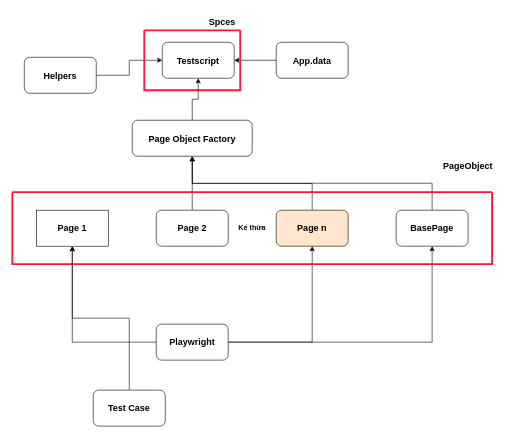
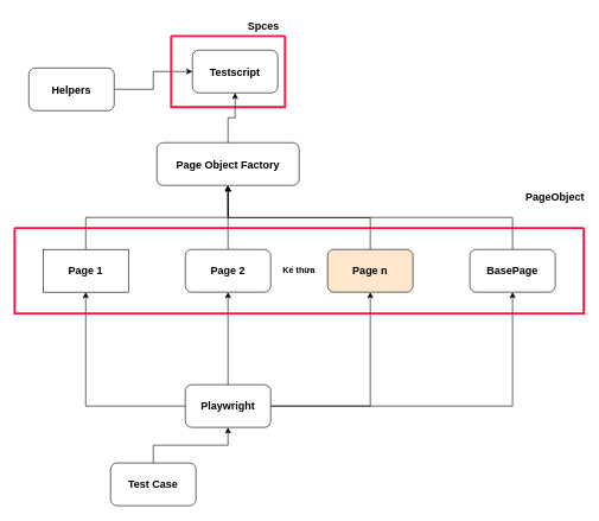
  <mxCell id="0" />
  <mxCell id="1" parent="0" />
+ <mxCell id="2" style="edgeStyle=orthogonalEdgeStyle;rounded=0;orthogonalLoop=1;jettySize=auto;html=1;exitX=0.5;exitY=0;exitDx=0;exitDy=0;entryX=0.5;entryY=1;entryDx=0;entryDy=0;" edge="1" parent="1" source="6" target="12"><mxGeometry relative="1" as="geometry" /></mxCell>
  <mxCell id="3" style="edgeStyle=orthogonalEdgeStyle;rounded=0;orthogonalLoop=1;jettySize=auto;html=1;exitX=1;exitY=0.5;exitDx=0;exitDy=0;entryX=0.5;entryY=1;entryDx=0;entryDy=0;" edge="1" parent="1" source="6" target="8"><mxGeometry relative="1" as="geometry" /></mxCell>
  <mxCell id="4" style="edgeStyle=orthogonalEdgeStyle;rounded=0;orthogonalLoop=1;jettySize=auto;html=1;exitX=1;exitY=0.5;exitDx=0;exitDy=0;entryX=0.5;entryY=1;entryDx=0;entryDy=0;" edge="1" parent="1" source="6" target="16"><mxGeometry relative="1" as="geometry" /></mxCell>
  <mxCell id="5" style="edgeStyle=orthogonalEdgeStyle;rounded=0;orthogonalLoop=1;jettySize=auto;html=1;exitX=0;exitY=0.5;exitDx=0;exitDy=0;entryX=0.5;entryY=1;entryDx=0;entryDy=0;" edge="1" parent="1" source="6" target="14"><mxGeometry relative="1" as="geometry" /></mxCell>
  <mxCell id="6" value="&lt;font style=&quot;font-size: 15px;&quot;&gt;&lt;b&gt;Playwright&lt;/b&gt;&lt;/font&gt;" style="rounded=1;whiteSpace=wrap;html=1;" vertex="1" parent="1"><mxGeometry x="260" y="540" width="120" height="60" as="geometry" /></mxCell>
  <mxCell id="7" style="edgeStyle=orthogonalEdgeStyle;rounded=0;orthogonalLoop=1;jettySize=auto;html=1;exitX=0.5;exitY=0;exitDx=0;exitDy=0;" edge="1" parent="1" source="8"><mxGeometry relative="1" as="geometry"><mxPoint x="320" y="260" as="targetPoint" /></mxGeometry></mxCell>
  <mxCell id="8" value="&lt;b&gt;&lt;font style=&quot;font-size: 15px;&quot;&gt;Page n&lt;/font&gt;&lt;/b&gt;" style="rounded=1;whiteSpace=wrap;html=1;fillColor=#ffe6cc;" vertex="1" parent="1"><mxGeometry x="460" y="350" width="120" height="60" as="geometry" /></mxCell>
  <mxCell id="9" value="&lt;font style=&quot;font-size: 15px;&quot;&gt;&lt;b&gt;Testscript&lt;/b&gt;&lt;/font&gt;" style="rounded=1;whiteSpace=wrap;html=1;" vertex="1" parent="1"><mxGeometry x="270" y="70" width="120" height="60" as="geometry" /></mxCell>
  <mxCell id="10" style="edgeStyle=orthogonalEdgeStyle;rounded=0;orthogonalLoop=1;jettySize=auto;html=1;exitX=0.5;exitY=0;exitDx=0;exitDy=0;" edge="1" parent="1" source="12"><mxGeometry relative="1" as="geometry"><mxPoint x="320.286" y="349.571" as="targetPoint" /></mxGeometry></mxCell>
  <mxCell id="11" style="edgeStyle=orthogonalEdgeStyle;rounded=0;orthogonalLoop=1;jettySize=auto;html=1;exitX=0.5;exitY=0;exitDx=0;exitDy=0;" edge="1" parent="1" source="12"><mxGeometry relative="1" as="geometry"><mxPoint x="320" y="260" as="targetPoint" /></mxGeometry></mxCell>
  <mxCell id="12" value="&lt;b&gt;&lt;font style=&quot;font-size: 15px;&quot;&gt;Page 2&lt;/font&gt;&lt;/b&gt;" style="rounded=1;whiteSpace=wrap;html=1;" vertex="1" parent="1"><mxGeometry x="260" y="350" width="120" height="60" as="geometry" /></mxCell>
+ <mxCell id="13" style="edgeStyle=orthogonalEdgeStyle;rounded=0;orthogonalLoop=1;jettySize=auto;html=1;exitX=0.5;exitY=0;exitDx=0;exitDy=0;entryX=0.5;entryY=1;entryDx=0;entryDy=0;" edge="1" parent="1" source="14" target="27"><mxGeometry relative="1" as="geometry" /></mxCell>
  <mxCell id="14" value="&lt;b&gt;&lt;font style=&quot;font-size: 15px;&quot;&gt;Page 1&lt;/font&gt;&lt;/b&gt;" style="whiteSpace=wrap;html=1;rounded=0;" vertex="1" parent="1"><mxGeometry x="60" y="350" width="120" height="60" as="geometry" /></mxCell>
  <mxCell id="15" style="edgeStyle=orthogonalEdgeStyle;rounded=0;orthogonalLoop=1;jettySize=auto;html=1;exitX=0.5;exitY=0;exitDx=0;exitDy=0;entryX=0.5;entryY=1;entryDx=0;entryDy=0;" edge="1" parent="1" source="16" target="27"><mxGeometry relative="1" as="geometry" /></mxCell>
  <mxCell id="16" value="&lt;b&gt;&lt;font style=&quot;font-size: 15px;&quot;&gt;BasePage&lt;/font&gt;&lt;/b&gt;" style="rounded=1;whiteSpace=wrap;html=1;" vertex="1" parent="1"><mxGeometry x="660" y="350" width="120" height="60" as="geometry" /></mxCell>
  <mxCell id="17" style="edgeStyle=orthogonalEdgeStyle;rounded=0;orthogonalLoop=1;jettySize=auto;html=1;exitX=1;exitY=0.5;exitDx=0;exitDy=0;" edge="1" parent="1" source="18" target="9"><mxGeometry relative="1" as="geometry" /></mxCell>
  <mxCell id="18" value="&lt;b style=&quot;font-size: 15px;&quot;&gt;Helpers&lt;/b&gt;" style="rounded=1;whiteSpace=wrap;html=1;" vertex="1" parent="1"><mxGeometry x="40" y="95" width="120" height="60" as="geometry" /></mxCell>
- <mxCell id="19" style="edgeStyle=orthogonalEdgeStyle;rounded=0;orthogonalLoop=1;jettySize=auto;html=1;exitX=0;exitY=0.5;exitDx=0;exitDy=0;entryX=1;entryY=0.5;entryDx=0;entryDy=0;" edge="1" parent="1" source="20" target="9"><mxGeometry relative="1" as="geometry" /></mxCell>
- <mxCell id="20" value="&lt;b&gt;&lt;font style=&quot;font-size: 15px;&quot;&gt;App.data&lt;/font&gt;&lt;/b&gt;" style="rounded=1;whiteSpace=wrap;html=1;" vertex="1" parent="1"><mxGeometry x="460" y="70" width="120" height="60" as="geometry" /></mxCell>
  <mxCell id="21" value="" style="swimlane;startSize=0;strokeColor=#FF1239;strokeWidth=3;" vertex="1" parent="1"><mxGeometry x="20" y="320" width="800" height="120" as="geometry" /></mxCell>
  <mxCell id="22" value="&lt;b&gt;Kế thừa&lt;/b&gt;" style="text;html=1;align=center;verticalAlign=middle;whiteSpace=wrap;rounded=0;" vertex="1" parent="21"><mxGeometry x="375" y="45" width="50" height="30" as="geometry" /></mxCell>
  <mxCell id="23" value="" style="swimlane;startSize=0;strokeColor=#FF173E;strokeWidth=3;" vertex="1" parent="1"><mxGeometry x="240" y="50" width="160" height="100" as="geometry" /></mxCell>
  <mxCell id="24" value="&lt;b&gt;&lt;font style=&quot;font-size: 15px;&quot;&gt;Spces&lt;/font&gt;&lt;/b&gt;" style="text;html=1;align=center;verticalAlign=middle;whiteSpace=wrap;rounded=0;" vertex="1" parent="1"><mxGeometry x="340" y="20" width="60" height="30" as="geometry" /></mxCell>
  <mxCell id="25" value="&lt;b&gt;&lt;font style=&quot;font-size: 15px;&quot;&gt;PageObject&lt;/font&gt;&lt;/b&gt;" style="text;html=1;align=center;verticalAlign=middle;whiteSpace=wrap;rounded=0;" vertex="1" parent="1"><mxGeometry x="750" y="260" width="60" height="30" as="geometry" /></mxCell>
  <mxCell id="26" style="edgeStyle=orthogonalEdgeStyle;rounded=0;orthogonalLoop=1;jettySize=auto;html=1;exitX=0.5;exitY=0;exitDx=0;exitDy=0;entryX=0.5;entryY=1;entryDx=0;entryDy=0;" edge="1" parent="1" source="27" target="9"><mxGeometry relative="1" as="geometry" /></mxCell>
  <mxCell id="27" value="&lt;b&gt;&lt;font style=&quot;font-size: 15px;&quot;&gt;Page Object Factory&lt;/font&gt;&lt;/b&gt;" style="rounded=1;whiteSpace=wrap;html=1;" vertex="1" parent="1"><mxGeometry x="220" y="200" width="200" height="60" as="geometry" /></mxCell>
- <mxCell id="28" style="edgeStyle=orthogonalEdgeStyle;rounded=0;orthogonalLoop=1;jettySize=auto;html=1;exitX=0.5;exitY=0;exitDx=0;exitDy=0;" edge="1" parent="1" source="29" target="14"><mxGeometry relative="1" as="geometry" /></mxCell>
+ <mxCell id="28" style="edgeStyle=orthogonalEdgeStyle;rounded=0;orthogonalLoop=1;jettySize=auto;html=1;exitX=0.5;exitY=0;exitDx=0;exitDy=0;entryX=0.5;entryY=1;entryDx=0;entryDy=0;" edge="1" parent="1" source="29" target="6"><mxGeometry relative="1" as="geometry" /></mxCell>
  <mxCell id="29" value="&lt;font style=&quot;font-size: 15px;&quot;&gt;&lt;b&gt;Test Case&lt;/b&gt;&lt;/font&gt;" style="rounded=1;whiteSpace=wrap;html=1;" vertex="1" parent="1"><mxGeometry x="155" y="650" width="120" height="60" as="geometry" /></mxCell>
